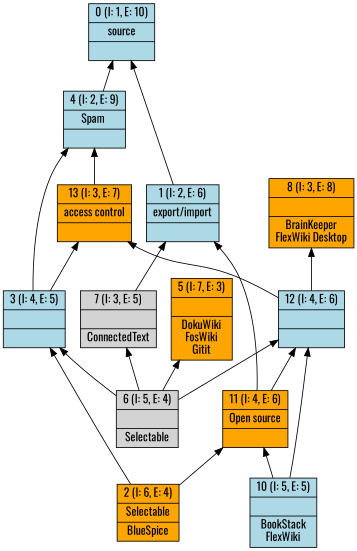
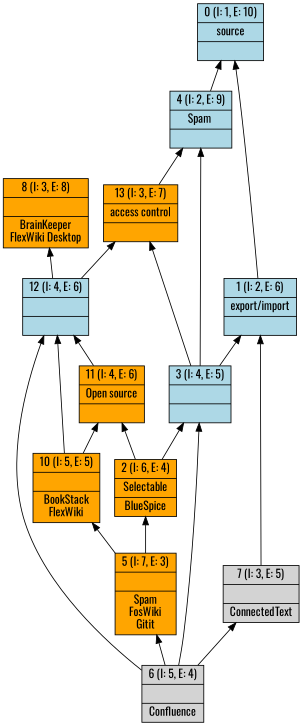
  digraph {
    fontname=Oswald
    rankdir=BT
    node [fillcolor=orange fontname=Oswald shape=record style=filled]
    edge [fontname=Oswald]
    n1 [fillcolor=lightblue label="{0 (I: 1, E: 10)|source\n|}"]
    n2 [fillcolor=lightblue label="{1 (I: 2, E: 6)|export/import\n|}"]
    n3 [label="{2 (I: 6, E: 4)|Selectable\n|BlueSpice\n}"]
    n4 [fillcolor=lightblue label="{3 (I: 4, E: 5)||}"]
    n5 [label="{11 (I: 4, E: 6)|Open source\n|}"]
    n6 [label="{13 (I: 3, E: 7)|access control\n|}"]
    n7 [fillcolor=lightblue label="{4 (I: 2, E: 9)|Spam \n|}"]
    n8 [fillcolor=lightblue label="{12 (I: 4, E: 6)||}"]
-   n9 [label="{5 (I: 7, E: 3)||DokuWiki\nFosWiki\nGitit\n}"]
-   n10 [fillcolor=lightblue label="{10 (I: 5, E: 5)||BookStack\nFlexWiki\n}"]
-   n11 [label="{6 (I: 5, E: 4)||Selectable\n}" fillcolor=""]
+   n9 [label="{5 (I: 7, E: 3)||Spam\nFosWiki\nGitit\n}"]
+   n10 [label="{10 (I: 5, E: 5)||BookStack\nFlexWiki\n}"]
+   n11 [label="{6 (I: 5, E: 4)||Confluence\n}" fillcolor=""]
    n12 [label="{7 (I: 3, E: 5)||ConnectedText\n}" fillcolor=""]
    n13 [label="{8 (I: 3, E: 8)||BrainKeeper\nFlexWiki Desktop\n}"]
    n2 -> n1
    n3 -> n4
    n3 -> n5
-   n5 -> n2
+   n4 -> n2
    n4 -> n6
    n4 -> n7
    n5 -> n8
    n6 -> n7
    n7 -> n1
    n8 -> n6
    n8 -> n13
+   n9 -> n3
+   n9 -> n10
    n10 -> n5
    n10 -> n8
    n11 -> n4
    n11 -> n8
    n11 -> n9
    n11 -> n12
    n12 -> n2
  }
